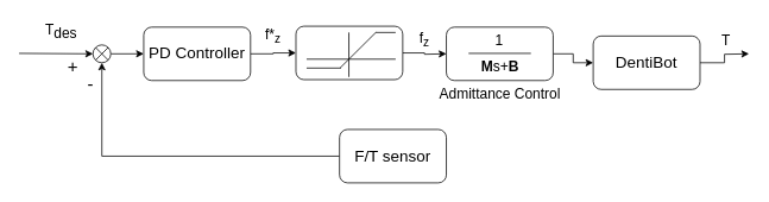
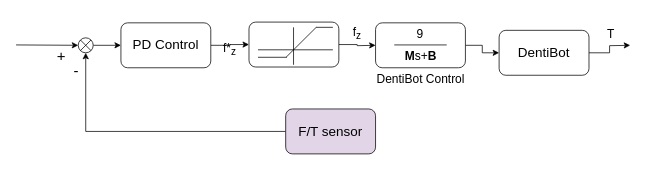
  <mxCell id="0" />
  <mxCell id="1" parent="0" />
  <mxCell id="2" style="edgeStyle=orthogonalEdgeStyle;rounded=0;orthogonalLoop=1;jettySize=auto;html=1;exitX=1;exitY=0.5;exitDx=0;exitDy=0;entryX=0;entryY=0.5;entryDx=0;entryDy=0;" parent="1" source="3" target="5" edge="1"><mxGeometry relative="1" as="geometry" /></mxCell>
- <mxCell id="3" value="PD Controller" style="rounded=1;whiteSpace=wrap;html=1;fontSize=18;" parent="1" vertex="1"><mxGeometry x="160" y="30" width="120" height="60" as="geometry" /></mxCell>
+ <mxCell id="3" value="PD Control" style="rounded=1;whiteSpace=wrap;html=1;fontSize=18;" parent="1" vertex="1"><mxGeometry x="160" y="30" width="120" height="60" as="geometry" /></mxCell>
  <mxCell id="4" style="edgeStyle=orthogonalEdgeStyle;rounded=0;orthogonalLoop=1;jettySize=auto;html=1;exitX=1;exitY=0.5;exitDx=0;exitDy=0;" parent="1" source="5" edge="1"><mxGeometry relative="1" as="geometry"><mxPoint x="500" y="60" as="targetPoint" /></mxGeometry></mxCell>
  <mxCell id="5" value="" style="rounded=1;whiteSpace=wrap;html=1;" parent="1" vertex="1"><mxGeometry x="331" y="29" width="120" height="60" as="geometry" /></mxCell>
  <mxCell id="6" style="edgeStyle=orthogonalEdgeStyle;rounded=0;orthogonalLoop=1;jettySize=auto;html=1;exitX=1;exitY=0.5;exitDx=0;exitDy=0;entryX=0;entryY=0.5;entryDx=0;entryDy=0;" parent="1" source="7" target="3" edge="1"><mxGeometry relative="1" as="geometry" /></mxCell>
  <mxCell id="7" value="" style="shape=sumEllipse;perimeter=ellipsePerimeter;whiteSpace=wrap;html=1;backgroundOutline=1;" parent="1" vertex="1"><mxGeometry x="103" y="50" width="20" height="20" as="geometry" /></mxCell>
  <mxCell id="8" style="edgeStyle=orthogonalEdgeStyle;rounded=0;orthogonalLoop=1;jettySize=auto;html=1;entryX=0;entryY=0.5;entryDx=0;entryDy=0;" parent="1" target="7" edge="1"><mxGeometry relative="1" as="geometry"><mxPoint x="20" y="59.5" as="sourcePoint" /><mxPoint x="70" y="59.5" as="targetPoint" /></mxGeometry></mxCell>
  <mxCell id="9" value="f&lt;sub&gt;z&lt;/sub&gt;" style="text;html=1;align=center;verticalAlign=middle;resizable=0;points=[];autosize=1;strokeColor=none;fontSize=16;" parent="1" vertex="1"><mxGeometry x="460" y="29" width="30" height="30" as="geometry" /></mxCell>
  <mxCell id="10" value="T" style="text;html=1;align=center;verticalAlign=middle;resizable=0;points=[];autosize=1;strokeColor=none;fontSize=16;" parent="1" vertex="1"><mxGeometry x="799.12" y="35" width="30" height="20" as="geometry" /></mxCell>
- <mxCell id="11" value="T&lt;sub style=&quot;font-size: 16px;&quot;&gt;des&lt;/sub&gt;" style="text;html=1;align=center;verticalAlign=middle;resizable=0;points=[];autosize=1;strokeColor=none;fontSize=16;" parent="1" vertex="1"><mxGeometry x="42" y="20" width="50" height="30" as="geometry" /></mxCell>
  <mxCell id="12" value="+" style="text;html=1;align=center;verticalAlign=middle;resizable=0;points=[];autosize=1;strokeColor=none;fontSize=20;" parent="1" vertex="1"><mxGeometry x="65" y="58" width="30" height="30" as="geometry" /></mxCell>
  <mxCell id="13" value="-" style="text;html=1;align=center;verticalAlign=middle;resizable=0;points=[];autosize=1;strokeColor=none;fontSize=20;" parent="1" vertex="1"><mxGeometry x="90" y="78" width="20" height="30" as="geometry" /></mxCell>
- <mxCell id="14" value="f*&lt;sub&gt;z&lt;/sub&gt;" style="text;html=1;align=center;verticalAlign=middle;resizable=0;points=[];autosize=1;strokeColor=none;fontSize=16;" parent="1" vertex="1"><mxGeometry x="290" y="25" width="30" height="30" as="geometry" /></mxCell>
+ <mxCell id="14" value="f*&lt;sub&gt;z&lt;/sub&gt;" style="text;html=1;align=center;verticalAlign=middle;resizable=0;points=[];autosize=1;strokeColor=none;fontSize=16;" parent="1" vertex="1"><mxGeometry x="290" y="50" width="30" height="30" as="geometry" /></mxCell>
  <mxCell id="15" style="edgeStyle=orthogonalEdgeStyle;rounded=0;orthogonalLoop=1;jettySize=auto;html=1;exitX=1;exitY=0.5;exitDx=0;exitDy=0;entryX=0;entryY=0.5;entryDx=0;entryDy=0;" parent="1" source="16" target="18" edge="1"><mxGeometry relative="1" as="geometry" /></mxCell>
  <mxCell id="16" value="" style="rounded=1;whiteSpace=wrap;html=1;" parent="1" vertex="1"><mxGeometry x="500" y="30" width="120" height="60" as="geometry" /></mxCell>
  <mxCell id="17" style="edgeStyle=orthogonalEdgeStyle;rounded=0;orthogonalLoop=1;jettySize=auto;html=1;exitX=1;exitY=0.5;exitDx=0;exitDy=0;" parent="1" source="18" edge="1"><mxGeometry relative="1" as="geometry"><mxPoint x="840" y="60" as="targetPoint" /></mxGeometry></mxCell>
  <mxCell id="18" value="DentiBot" style="rounded=1;whiteSpace=wrap;html=1;fontSize=18;" parent="1" vertex="1"><mxGeometry x="665" y="40" width="120" height="60" as="geometry" /></mxCell>
  <mxCell id="19" style="edgeStyle=orthogonalEdgeStyle;rounded=0;orthogonalLoop=1;jettySize=auto;html=1;exitX=0;exitY=0.5;exitDx=0;exitDy=0;entryX=0.5;entryY=1;entryDx=0;entryDy=0;" parent="1" source="20" target="7" edge="1"><mxGeometry relative="1" as="geometry" /></mxCell>
- <mxCell id="20" value="F/T sensor" style="rounded=1;whiteSpace=wrap;html=1;fontSize=18;" parent="1" vertex="1"><mxGeometry x="380" y="145" width="120" height="60" as="geometry" /></mxCell>
+ <mxCell id="20" value="F/T sensor" style="rounded=1;whiteSpace=wrap;html=1;fontSize=18;fillColor=#e1d5e7;" parent="1" vertex="1"><mxGeometry x="380" y="145" width="120" height="60" as="geometry" /></mxCell>
  <mxCell id="21" value="" style="endArrow=none;html=1;" parent="1" edge="1"><mxGeometry width="50" height="50" relative="1" as="geometry"><mxPoint x="343" y="66" as="sourcePoint" /><mxPoint x="443" y="66" as="targetPoint" /></mxGeometry></mxCell>
  <mxCell id="22" value="" style="endArrow=none;html=1;" parent="1" edge="1"><mxGeometry width="50" height="50" relative="1" as="geometry"><mxPoint x="390.5" y="36" as="sourcePoint" /><mxPoint x="390.5" y="86" as="targetPoint" /></mxGeometry></mxCell>
  <mxCell id="23" value="" style="endArrow=none;html=1;" parent="1" edge="1"><mxGeometry width="50" height="50" relative="1" as="geometry"><mxPoint x="420.5" y="36" as="sourcePoint" /><mxPoint x="443" y="36" as="targetPoint" /></mxGeometry></mxCell>
  <mxCell id="24" value="" style="endArrow=none;html=1;" parent="1" edge="1"><mxGeometry width="50" height="50" relative="1" as="geometry"><mxPoint x="343" y="76" as="sourcePoint" /><mxPoint x="381.49" y="76" as="targetPoint" /></mxGeometry></mxCell>
  <mxCell id="25" value="" style="endArrow=none;html=1;" parent="1" edge="1"><mxGeometry width="50" height="50" relative="1" as="geometry"><mxPoint x="380.5" y="76" as="sourcePoint" /><mxPoint x="420.75" y="36" as="targetPoint" /></mxGeometry></mxCell>
  <mxCell id="26" value="" style="endArrow=none;html=1;" parent="1" edge="1"><mxGeometry width="50" height="50" relative="1" as="geometry"><mxPoint x="525.01" y="59.5" as="sourcePoint" /><mxPoint x="595.01" y="59.5" as="targetPoint" /></mxGeometry></mxCell>
  <mxCell id="27" value="&lt;b style=&quot;font-size: 16px&quot;&gt;M&lt;/b&gt;&lt;span style=&quot;font-size: 16px&quot;&gt;s&lt;/span&gt;+&lt;b style=&quot;font-size: 16px&quot;&gt;B&lt;/b&gt;" style="text;html=1;align=center;verticalAlign=middle;resizable=0;points=[];autosize=1;strokeColor=none;fontSize=16;" parent="1" vertex="1"><mxGeometry x="530" y="64" width="60" height="20" as="geometry" /></mxCell>
- <mxCell id="28" value="1" style="text;html=1;align=center;verticalAlign=middle;resizable=0;points=[];autosize=1;strokeColor=none;fontSize=16;" parent="1" vertex="1"><mxGeometry x="549.12" y="35" width="20" height="20" as="geometry" /></mxCell>
- <mxCell id="29" value="Admittance Control" style="text;html=1;align=center;verticalAlign=middle;resizable=0;points=[];autosize=1;strokeColor=none;fontSize=16;" parent="1" vertex="1"><mxGeometry x="485.01" y="95" width="150" height="20" as="geometry" /></mxCell>
+ <mxCell id="28" value="9" style="text;html=1;align=center;verticalAlign=middle;resizable=0;points=[];autosize=1;strokeColor=none;fontSize=16;" parent="1" vertex="1"><mxGeometry x="549.12" y="35" width="20" height="20" as="geometry" /></mxCell>
+ <mxCell id="29" value="DentiBot Control" style="text;html=1;align=center;verticalAlign=middle;resizable=0;points=[];autosize=1;strokeColor=none;fontSize=16;" parent="1" vertex="1"><mxGeometry x="485.01" y="95" width="150" height="20" as="geometry" /></mxCell>
